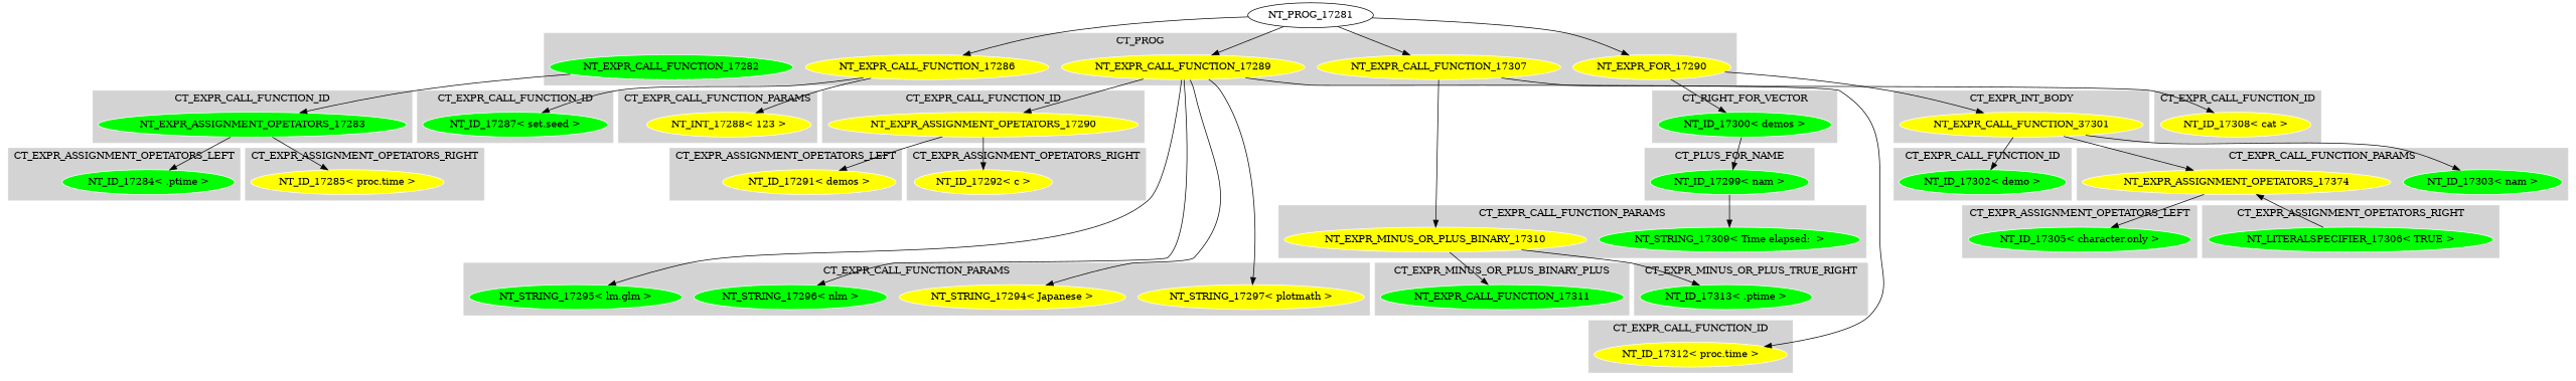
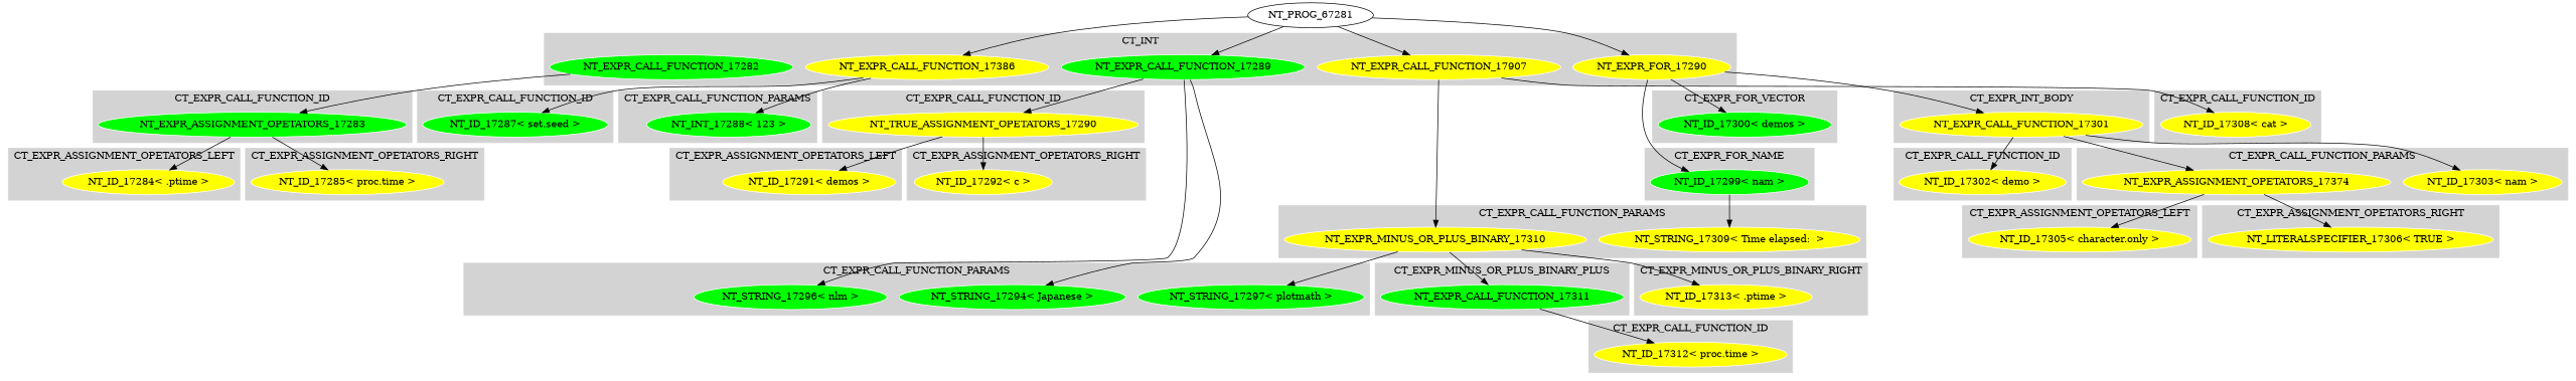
  digraph {
    node [color=white fillcolor=green style=filled]
    NT_EXPR_CALL_FUNCTION_17282
-   NT_EXPR_CALL_FUNCTION_17286 [fillcolor=yellow]
-   NT_EXPR_CALL_FUNCTION_17289 [fillcolor=yellow]
+   NT_EXPR_CALL_FUNCTION_17286 [fillcolor=yellow label=NT_EXPR_CALL_FUNCTION_17386]
+   NT_EXPR_CALL_FUNCTION_17289
    n4 [fillcolor=yellow label=NT_EXPR_FOR_17290]
-   NT_EXPR_CALL_FUNCTION_17307 [fillcolor=yellow]
+   NT_EXPR_CALL_FUNCTION_17307 [fillcolor=yellow label=NT_EXPR_CALL_FUNCTION_17907]
    NT_EXPR_ASSIGNMENT_OPETATORS_17283
    NT_EXPR_CALL_FUNCTION_17311
-   "NT_ID_17284< .ptime >"
+   "NT_ID_17284< .ptime >" [fillcolor=yellow]
    "NT_ID_17285< proc.time >" [fillcolor=yellow]
    "NT_ID_17287< set.seed >"
-   "NT_INT_17288< 123 >" [fillcolor=yellow]
-   NT_EXPR_ASSIGNMENT_OPETATORS_17290 [fillcolor=yellow]
-   "NT_STRING_17294< Japanese >" [fillcolor=yellow]
-   "NT_STRING_17295< lm.glm >"
+   "NT_INT_17288< 123 >"
+   NT_EXPR_ASSIGNMENT_OPETATORS_17290 [fillcolor=yellow label=NT_TRUE_ASSIGNMENT_OPETATORS_17290]
+   "NT_STRING_17294< Japanese >"
    "NT_STRING_17296< nlm >"
-   "NT_STRING_17297< plotmath >" [fillcolor=yellow]
+   "NT_STRING_17297< plotmath >"
    "NT_ID_17291< demos >" [fillcolor=yellow]
    "NT_ID_17292< c >" [fillcolor=yellow]
    "NT_ID_17299< nam >"
    "NT_ID_17300< demos >"
-   NT_EXPR_CALL_FUNCTION_17301 [fillcolor=yellow label=NT_EXPR_CALL_FUNCTION_37301]
-   "NT_ID_17302< demo >"
-   "NT_ID_17303< nam >"
+   NT_EXPR_CALL_FUNCTION_17301 [fillcolor=yellow]
+   "NT_ID_17302< demo >" [fillcolor=yellow]
+   "NT_ID_17303< nam >" [fillcolor=yellow]
    n24 [fillcolor=yellow label=NT_EXPR_ASSIGNMENT_OPETATORS_17374]
-   "NT_ID_17305< character.only >"
-   "NT_LITERALSPECIFIER_17306< TRUE >"
+   "NT_ID_17305< character.only >" [fillcolor=yellow]
+   "NT_LITERALSPECIFIER_17306< TRUE >" [fillcolor=yellow]
    "NT_ID_17308< cat >" [fillcolor=yellow]
-   "NT_STRING_17309< Time elapsed:  >"
+   "NT_STRING_17309< Time elapsed:  >" [fillcolor=yellow]
    NT_EXPR_MINUS_OR_PLUS_BINARY_17310 [fillcolor=yellow]
-   "NT_ID_17313< .ptime >"
+   "NT_ID_17313< .ptime >" [fillcolor=yellow]
    "NT_ID_17312< proc.time >" [fillcolor=yellow]
-   NT_PROG_17281 [color="" fillcolor="" style=""]
+   NT_PROG_17281 [label=NT_PROG_67281 color="" fillcolor="" style=""]
    subgraph cluster_1 {
      color=lightgrey
-     label=CT_PROG
+     label=CT_INT
      style=filled
      NT_EXPR_CALL_FUNCTION_17282
      NT_EXPR_CALL_FUNCTION_17286
      NT_EXPR_CALL_FUNCTION_17289
      n4
      NT_EXPR_CALL_FUNCTION_17307
    }
    subgraph cluster_2 {
      color=lightgrey
      label=CT_EXPR_CALL_FUNCTION_ID
      style=filled
      NT_EXPR_ASSIGNMENT_OPETATORS_17283
    }
    subgraph cluster_3 {
      color=lightgrey
      label=CT_EXPR_MINUS_OR_PLUS_BINARY_PLUS
      style=filled
      NT_EXPR_CALL_FUNCTION_17311
    }
    subgraph cluster_4 {
      color=lightgrey
      label=CT_EXPR_ASSIGNMENT_OPETATORS_LEFT
      style=filled
      "NT_ID_17284< .ptime >"
    }
    subgraph cluster_5 {
      color=lightgrey
      label=CT_EXPR_ASSIGNMENT_OPETATORS_RIGHT
      style=filled
      "NT_ID_17285< proc.time >"
    }
    subgraph cluster_6 {
      color=lightgrey
      label=CT_EXPR_CALL_FUNCTION_ID
      style=filled
      "NT_ID_17287< set.seed >"
    }
    subgraph cluster_7 {
      color=lightgrey
      label=CT_EXPR_CALL_FUNCTION_PARAMS
      style=filled
      "NT_INT_17288< 123 >"
    }
    subgraph cluster_8 {
      color=lightgrey
      label=CT_EXPR_CALL_FUNCTION_ID
      style=filled
      NT_EXPR_ASSIGNMENT_OPETATORS_17290
    }
    subgraph cluster_9 {
      color=lightgrey
      label=CT_EXPR_CALL_FUNCTION_PARAMS
      style=filled
      "NT_STRING_17294< Japanese >"
-     "NT_STRING_17295< lm.glm >"
      "NT_STRING_17296< nlm >"
      "NT_STRING_17297< plotmath >"
    }
    subgraph cluster_10 {
      color=lightgrey
      label=CT_EXPR_ASSIGNMENT_OPETATORS_LEFT
      style=filled
      "NT_ID_17291< demos >"
    }
    subgraph cluster_11 {
      color=lightgrey
      label=CT_EXPR_ASSIGNMENT_OPETATORS_RIGHT
      style=filled
      "NT_ID_17292< c >"
    }
    subgraph cluster_12 {
      color=lightgrey
-     label=CT_PLUS_FOR_NAME
+     label=CT_EXPR_FOR_NAME
      style=filled
      "NT_ID_17299< nam >"
    }
    subgraph cluster_13 {
      color=lightgrey
-     label=CT_RIGHT_FOR_VECTOR
+     label=CT_EXPR_FOR_VECTOR
      style=filled
      "NT_ID_17300< demos >"
    }
    subgraph cluster_14 {
      color=lightgrey
      label=CT_EXPR_INT_BODY
      style=filled
      NT_EXPR_CALL_FUNCTION_17301
    }
    subgraph cluster_15 {
      color=lightgrey
      label=CT_EXPR_CALL_FUNCTION_ID
      style=filled
      "NT_ID_17302< demo >"
    }
    subgraph cluster_16 {
      color=lightgrey
      label=CT_EXPR_CALL_FUNCTION_PARAMS
      style=filled
      "NT_ID_17303< nam >"
      n24
    }
    subgraph cluster_17 {
      color=lightgrey
      label=CT_EXPR_ASSIGNMENT_OPETATORS_LEFT
      style=filled
      "NT_ID_17305< character.only >"
    }
    subgraph cluster_18 {
      color=lightgrey
      label=CT_EXPR_ASSIGNMENT_OPETATORS_RIGHT
      style=filled
      "NT_LITERALSPECIFIER_17306< TRUE >"
    }
    subgraph cluster_19 {
      color=lightgrey
      label=CT_EXPR_CALL_FUNCTION_ID
      style=filled
      "NT_ID_17308< cat >"
    }
    subgraph cluster_20 {
      color=lightgrey
      label=CT_EXPR_CALL_FUNCTION_PARAMS
      style=filled
      "NT_STRING_17309< Time elapsed:  >"
      NT_EXPR_MINUS_OR_PLUS_BINARY_17310
    }
    subgraph cluster_21 {
      color=lightgrey
-     label=CT_EXPR_MINUS_OR_PLUS_TRUE_RIGHT
+     label=CT_EXPR_MINUS_OR_PLUS_BINARY_RIGHT
      style=filled
      "NT_ID_17313< .ptime >"
    }
    subgraph cluster_22 {
      color=lightgrey
      label=CT_EXPR_CALL_FUNCTION_ID
      style=filled
      "NT_ID_17312< proc.time >"
    }
    NT_EXPR_CALL_FUNCTION_17282 -> NT_EXPR_ASSIGNMENT_OPETATORS_17283
    NT_EXPR_CALL_FUNCTION_17286 -> "NT_ID_17287< set.seed >"
    NT_EXPR_CALL_FUNCTION_17286 -> "NT_INT_17288< 123 >"
    NT_EXPR_CALL_FUNCTION_17289 -> NT_EXPR_ASSIGNMENT_OPETATORS_17290
    NT_EXPR_CALL_FUNCTION_17289 -> "NT_STRING_17294< Japanese >"
-   NT_EXPR_CALL_FUNCTION_17289 -> "NT_STRING_17295< lm.glm >"
    NT_EXPR_CALL_FUNCTION_17289 -> "NT_STRING_17296< nlm >"
-   NT_EXPR_CALL_FUNCTION_17289 -> "NT_STRING_17297< plotmath >"
-   "NT_ID_17300< demos >" -> "NT_ID_17299< nam >"
+   NT_EXPR_MINUS_OR_PLUS_BINARY_17310 -> "NT_STRING_17297< plotmath >"
+   n4 -> "NT_ID_17299< nam >"
    n4 -> "NT_ID_17300< demos >"
    n4 -> NT_EXPR_CALL_FUNCTION_17301
    NT_EXPR_CALL_FUNCTION_17307 -> "NT_ID_17308< cat >"
    NT_EXPR_CALL_FUNCTION_17307 -> NT_EXPR_MINUS_OR_PLUS_BINARY_17310
    NT_EXPR_ASSIGNMENT_OPETATORS_17283 -> "NT_ID_17284< .ptime >"
    NT_EXPR_ASSIGNMENT_OPETATORS_17283 -> "NT_ID_17285< proc.time >"
-   NT_EXPR_CALL_FUNCTION_17289 -> "NT_ID_17312< proc.time >"
+   NT_EXPR_CALL_FUNCTION_17311 -> "NT_ID_17312< proc.time >"
    NT_EXPR_ASSIGNMENT_OPETATORS_17290 -> "NT_ID_17291< demos >"
    NT_EXPR_ASSIGNMENT_OPETATORS_17290 -> "NT_ID_17292< c >"
    "NT_ID_17299< nam >" -> "NT_STRING_17309< Time elapsed:  >"
    NT_EXPR_CALL_FUNCTION_17301 -> "NT_ID_17302< demo >"
    NT_EXPR_CALL_FUNCTION_17301 -> "NT_ID_17303< nam >"
    NT_EXPR_CALL_FUNCTION_17301 -> n24
    n24 -> "NT_ID_17305< character.only >"
-   "NT_LITERALSPECIFIER_17306< TRUE >" -> n24
+   n24 -> "NT_LITERALSPECIFIER_17306< TRUE >"
    NT_EXPR_MINUS_OR_PLUS_BINARY_17310 -> NT_EXPR_CALL_FUNCTION_17311
    NT_EXPR_MINUS_OR_PLUS_BINARY_17310 -> "NT_ID_17313< .ptime >"
    NT_PROG_17281 -> NT_EXPR_CALL_FUNCTION_17286
    NT_PROG_17281 -> NT_EXPR_CALL_FUNCTION_17289
    NT_PROG_17281 -> n4
    NT_PROG_17281 -> NT_EXPR_CALL_FUNCTION_17307
  }
